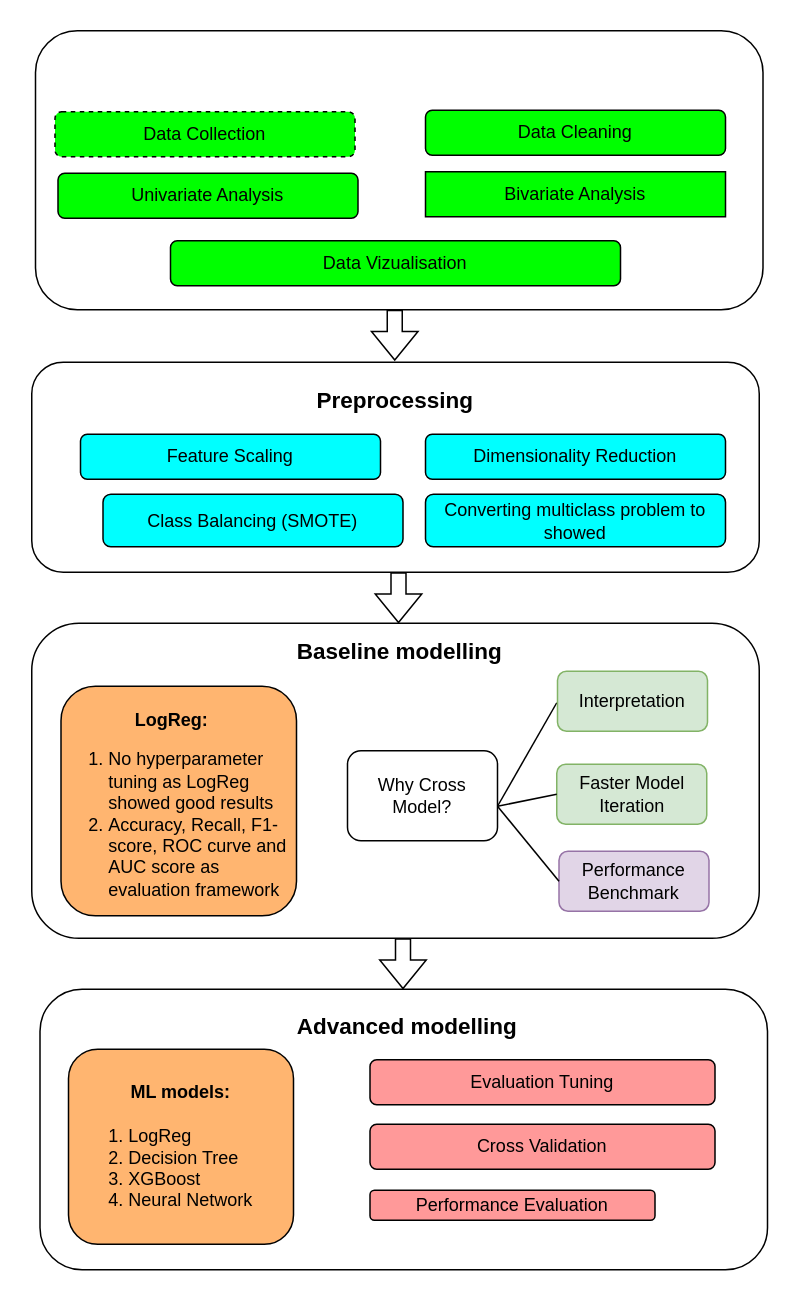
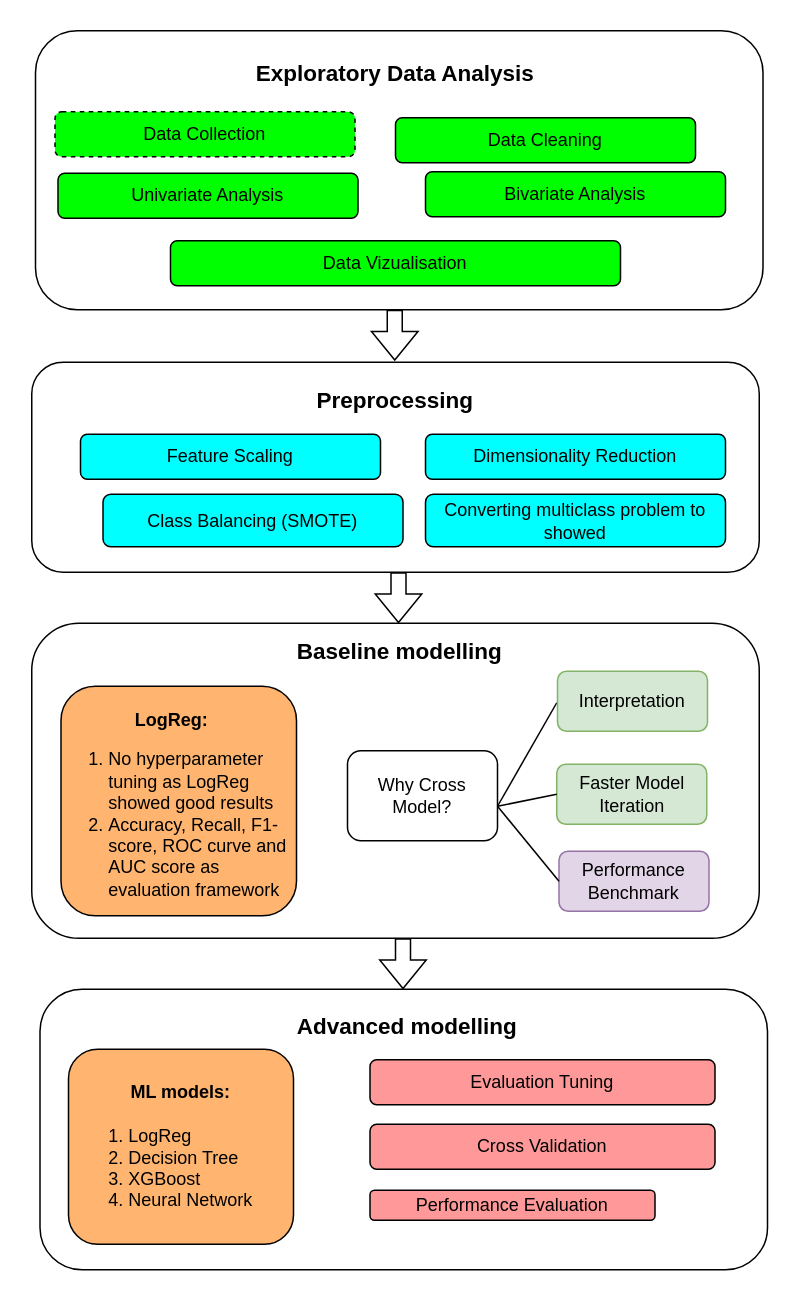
  <mxCell id="0" />
  <mxCell id="1" parent="0" />
  <mxCell id="2" value="" style="rounded=1;whiteSpace=wrap;html=1;" vertex="1" parent="1"><mxGeometry x="23" y="20" width="485" height="186" as="geometry" /></mxCell>
  <mxCell id="3" value="Data Collection" style="rounded=1;whiteSpace=wrap;html=1;fillColor=#00FF00;dashed=1;" vertex="1" parent="1"><mxGeometry x="36" y="74" width="200" height="30" as="geometry" /></mxCell>
- <mxCell id="4" value="Data Cleaning" style="rounded=1;whiteSpace=wrap;html=1;fillColor=#00FF00;" vertex="1" parent="1"><mxGeometry x="283" y="73" width="200" height="30" as="geometry" /></mxCell>
- <mxCell id="5" value="Bivariate Analysis" style="whiteSpace=wrap;html=1;fillColor=#00FF00;rounded=0;" vertex="1" parent="1"><mxGeometry x="283" y="114" width="200" height="30" as="geometry" /></mxCell>
+ <mxCell id="4" value="Data Cleaning" style="rounded=1;whiteSpace=wrap;html=1;fillColor=#00FF00;" vertex="1" parent="1"><mxGeometry x="263" y="78" width="200" height="30" as="geometry" /></mxCell>
+ <mxCell id="5" value="Bivariate Analysis" style="rounded=1;whiteSpace=wrap;html=1;fillColor=#00FF00;" vertex="1" parent="1"><mxGeometry x="283" y="114" width="200" height="30" as="geometry" /></mxCell>
  <mxCell id="6" value="Data Vizualisation" style="rounded=1;whiteSpace=wrap;html=1;fillColor=#00FF00;" vertex="1" parent="1"><mxGeometry x="113" y="160" width="300" height="30" as="geometry" /></mxCell>
+ <mxCell id="7" value="&lt;b&gt;Exploratory Data Analysis&lt;/b&gt;" style="text;html=1;align=center;verticalAlign=middle;whiteSpace=wrap;rounded=0;fontSize=15;" vertex="1" parent="1"><mxGeometry x="163" y="33" width="200" height="30" as="geometry" /></mxCell>
  <mxCell id="8" value="" style="rounded=1;whiteSpace=wrap;html=1;" vertex="1" parent="1"><mxGeometry x="20.5" y="241" width="485" height="140" as="geometry" /></mxCell>
  <mxCell id="9" value="&lt;b&gt;Preprocessing&lt;/b&gt;" style="text;html=1;align=center;verticalAlign=middle;whiteSpace=wrap;rounded=0;fontSize=15;" vertex="1" parent="1"><mxGeometry x="163" y="241" width="200" height="50" as="geometry" /></mxCell>
  <mxCell id="10" value="Feature Scaling" style="rounded=1;whiteSpace=wrap;html=1;fillColor=#00FFFF;" vertex="1" parent="1"><mxGeometry x="53" y="289" width="200" height="30" as="geometry" /></mxCell>
  <mxCell id="11" value="Dimensionality Reduction" style="rounded=1;whiteSpace=wrap;html=1;fillColor=#00FFFF;" vertex="1" parent="1"><mxGeometry x="283" y="289" width="200" height="30" as="geometry" /></mxCell>
  <mxCell id="12" value="Converting multiclass problem to showed" style="rounded=1;whiteSpace=wrap;html=1;fillColor=#00FFFF;" vertex="1" parent="1"><mxGeometry x="283" y="329" width="200" height="35" as="geometry" /></mxCell>
  <mxCell id="13" value="Class Balancing (SMOTE)" style="rounded=1;whiteSpace=wrap;html=1;fillColor=#00FFFF;" vertex="1" parent="1"><mxGeometry x="68" y="329" width="200" height="35" as="geometry" /></mxCell>
  <mxCell id="14" value="" style="rounded=1;whiteSpace=wrap;html=1;" vertex="1" parent="1"><mxGeometry x="20.5" y="415" width="485" height="210" as="geometry" /></mxCell>
  <mxCell id="15" value="&lt;b&gt;Baseline modelling&lt;/b&gt;" style="text;html=1;align=center;verticalAlign=middle;whiteSpace=wrap;rounded=0;fontSize=15;" vertex="1" parent="1"><mxGeometry x="165.5" y="418" width="200" height="30" as="geometry" /></mxCell>
  <mxCell id="16" value="" style="rounded=1;whiteSpace=wrap;html=1;" vertex="1" parent="1"><mxGeometry x="26" y="659" width="485" height="187" as="geometry" /></mxCell>
  <mxCell id="17" value="&lt;b&gt;Advanced modelling&lt;/b&gt;" style="text;html=1;align=center;verticalAlign=middle;whiteSpace=wrap;rounded=0;fontSize=15;" vertex="1" parent="1"><mxGeometry x="170.5" y="668" width="200" height="30" as="geometry" /></mxCell>
  <mxCell id="18" value="&lt;b&gt;ML models:&lt;/b&gt;&lt;div&gt;&lt;b&gt;&lt;br&gt;&lt;/b&gt;&lt;div style=&quot;text-align: left;&quot;&gt;1. LogReg&lt;/div&gt;&lt;div style=&quot;text-align: left;&quot;&gt;2. Decision Tree&lt;/div&gt;&lt;div style=&quot;text-align: left;&quot;&gt;3. XGBoost&lt;/div&gt;&lt;div style=&quot;text-align: left;&quot;&gt;4. Neural Network&lt;/div&gt;&lt;/div&gt;" style="rounded=1;whiteSpace=wrap;html=1;fillColor=#FFB570;" vertex="1" parent="1"><mxGeometry x="45" y="699" width="150" height="130" as="geometry" /></mxCell>
  <mxCell id="19" value="Evaluation Tuning" style="rounded=1;whiteSpace=wrap;html=1;fillColor=#FF9999;" vertex="1" parent="1"><mxGeometry x="246" y="706" width="230" height="30" as="geometry" /></mxCell>
  <mxCell id="20" value="Cross Validation" style="rounded=1;whiteSpace=wrap;html=1;fillColor=#FF9999;" vertex="1" parent="1"><mxGeometry x="246" y="749" width="230" height="30" as="geometry" /></mxCell>
  <mxCell id="21" value="Performance Evaluation" style="rounded=1;whiteSpace=wrap;html=1;fillColor=#FF9999;" vertex="1" parent="1"><mxGeometry x="246" y="793" width="190" height="20" as="geometry" /></mxCell>
  <mxCell id="22" value="Why Cross Model?" style="rounded=1;whiteSpace=wrap;html=1;" vertex="1" parent="1"><mxGeometry x="231" y="500" width="100" height="60" as="geometry" /></mxCell>
  <mxCell id="23" value="Faster Model Iteration" style="rounded=1;whiteSpace=wrap;html=1;fillColor=#d5e8d4;strokeColor=#82b366;" vertex="1" parent="1"><mxGeometry x="370.5" y="509" width="100" height="40" as="geometry" /></mxCell>
  <mxCell id="24" value="Performance Benchmark" style="rounded=1;whiteSpace=wrap;html=1;fillColor=#e1d5e7;strokeColor=#9673a6;" vertex="1" parent="1"><mxGeometry x="372" y="567" width="100" height="40" as="geometry" /></mxCell>
  <mxCell id="25" value="" style="rounded=1;whiteSpace=wrap;html=1;fillColor=#FFB570;" vertex="1" parent="1"><mxGeometry x="40" y="457" width="157" height="153" as="geometry" /></mxCell>
  <mxCell id="26" value="&lt;div&gt;&lt;span style=&quot;background-color: initial;&quot;&gt;&lt;b&gt;LogReg:&lt;/b&gt;&lt;/span&gt;&lt;/div&gt;&lt;div style=&quot;text-align: left;&quot;&gt;&lt;ol&gt;&lt;li&gt;No hyperparameter tuning as LogReg showed good results&lt;/li&gt;&lt;li&gt;Accuracy, Recall, F1-score, ROC curve and AUC score as evaluation framework&lt;/li&gt;&lt;/ol&gt;&lt;/div&gt;" style="text;html=1;align=center;verticalAlign=middle;whiteSpace=wrap;rounded=0;" vertex="1" parent="1"><mxGeometry x="31" y="487" width="166" height="110" as="geometry" /></mxCell>
  <mxCell id="27" value="" style="endArrow=none;html=1;rounded=0;entryX=0;entryY=0.5;entryDx=0;entryDy=0;" edge="1" parent="1"><mxGeometry width="50" height="50" relative="1" as="geometry"><mxPoint x="331" y="537" as="sourcePoint" /><mxPoint x="370.5" y="468" as="targetPoint" /></mxGeometry></mxCell>
  <mxCell id="28" value="" style="endArrow=none;html=1;rounded=0;entryX=0;entryY=0.5;entryDx=0;entryDy=0;" edge="1" parent="1" target="23"><mxGeometry width="50" height="50" relative="1" as="geometry"><mxPoint x="331" y="537" as="sourcePoint" /><mxPoint x="381" y="487" as="targetPoint" /></mxGeometry></mxCell>
  <mxCell id="29" value="" style="endArrow=none;html=1;rounded=0;entryX=0;entryY=0.5;entryDx=0;entryDy=0;" edge="1" parent="1" target="24"><mxGeometry width="50" height="50" relative="1" as="geometry"><mxPoint x="331" y="537" as="sourcePoint" /><mxPoint x="381" y="487" as="targetPoint" /></mxGeometry></mxCell>
  <mxCell id="30" value="Univariate Analysis" style="rounded=1;whiteSpace=wrap;html=1;fillColor=#00FF00;" vertex="1" parent="1"><mxGeometry x="38" y="115" width="200" height="30" as="geometry" /></mxCell>
  <mxCell id="31" value="Interpretation" style="rounded=1;whiteSpace=wrap;html=1;fillColor=#d5e8d4;strokeColor=#82b366;" vertex="1" parent="1"><mxGeometry x="371" y="447" width="100" height="40" as="geometry" /></mxCell>
  <mxCell id="32" value="" style="shape=flexArrow;endArrow=classic;html=1;rounded=0;" edge="1" parent="1"><mxGeometry width="50" height="50" relative="1" as="geometry"><mxPoint x="262.5" y="206" as="sourcePoint" /><mxPoint x="262.5" y="240" as="targetPoint" /></mxGeometry></mxCell>
  <mxCell id="33" value="" style="shape=flexArrow;endArrow=classic;html=1;rounded=0;" edge="1" parent="1"><mxGeometry width="50" height="50" relative="1" as="geometry"><mxPoint x="268" y="625" as="sourcePoint" /><mxPoint x="268" y="659" as="targetPoint" /></mxGeometry></mxCell>
  <mxCell id="34" value="" style="shape=flexArrow;endArrow=classic;html=1;rounded=0;" edge="1" parent="1"><mxGeometry width="50" height="50" relative="1" as="geometry"><mxPoint x="265" y="381" as="sourcePoint" /><mxPoint x="265" y="415" as="targetPoint" /></mxGeometry></mxCell>
